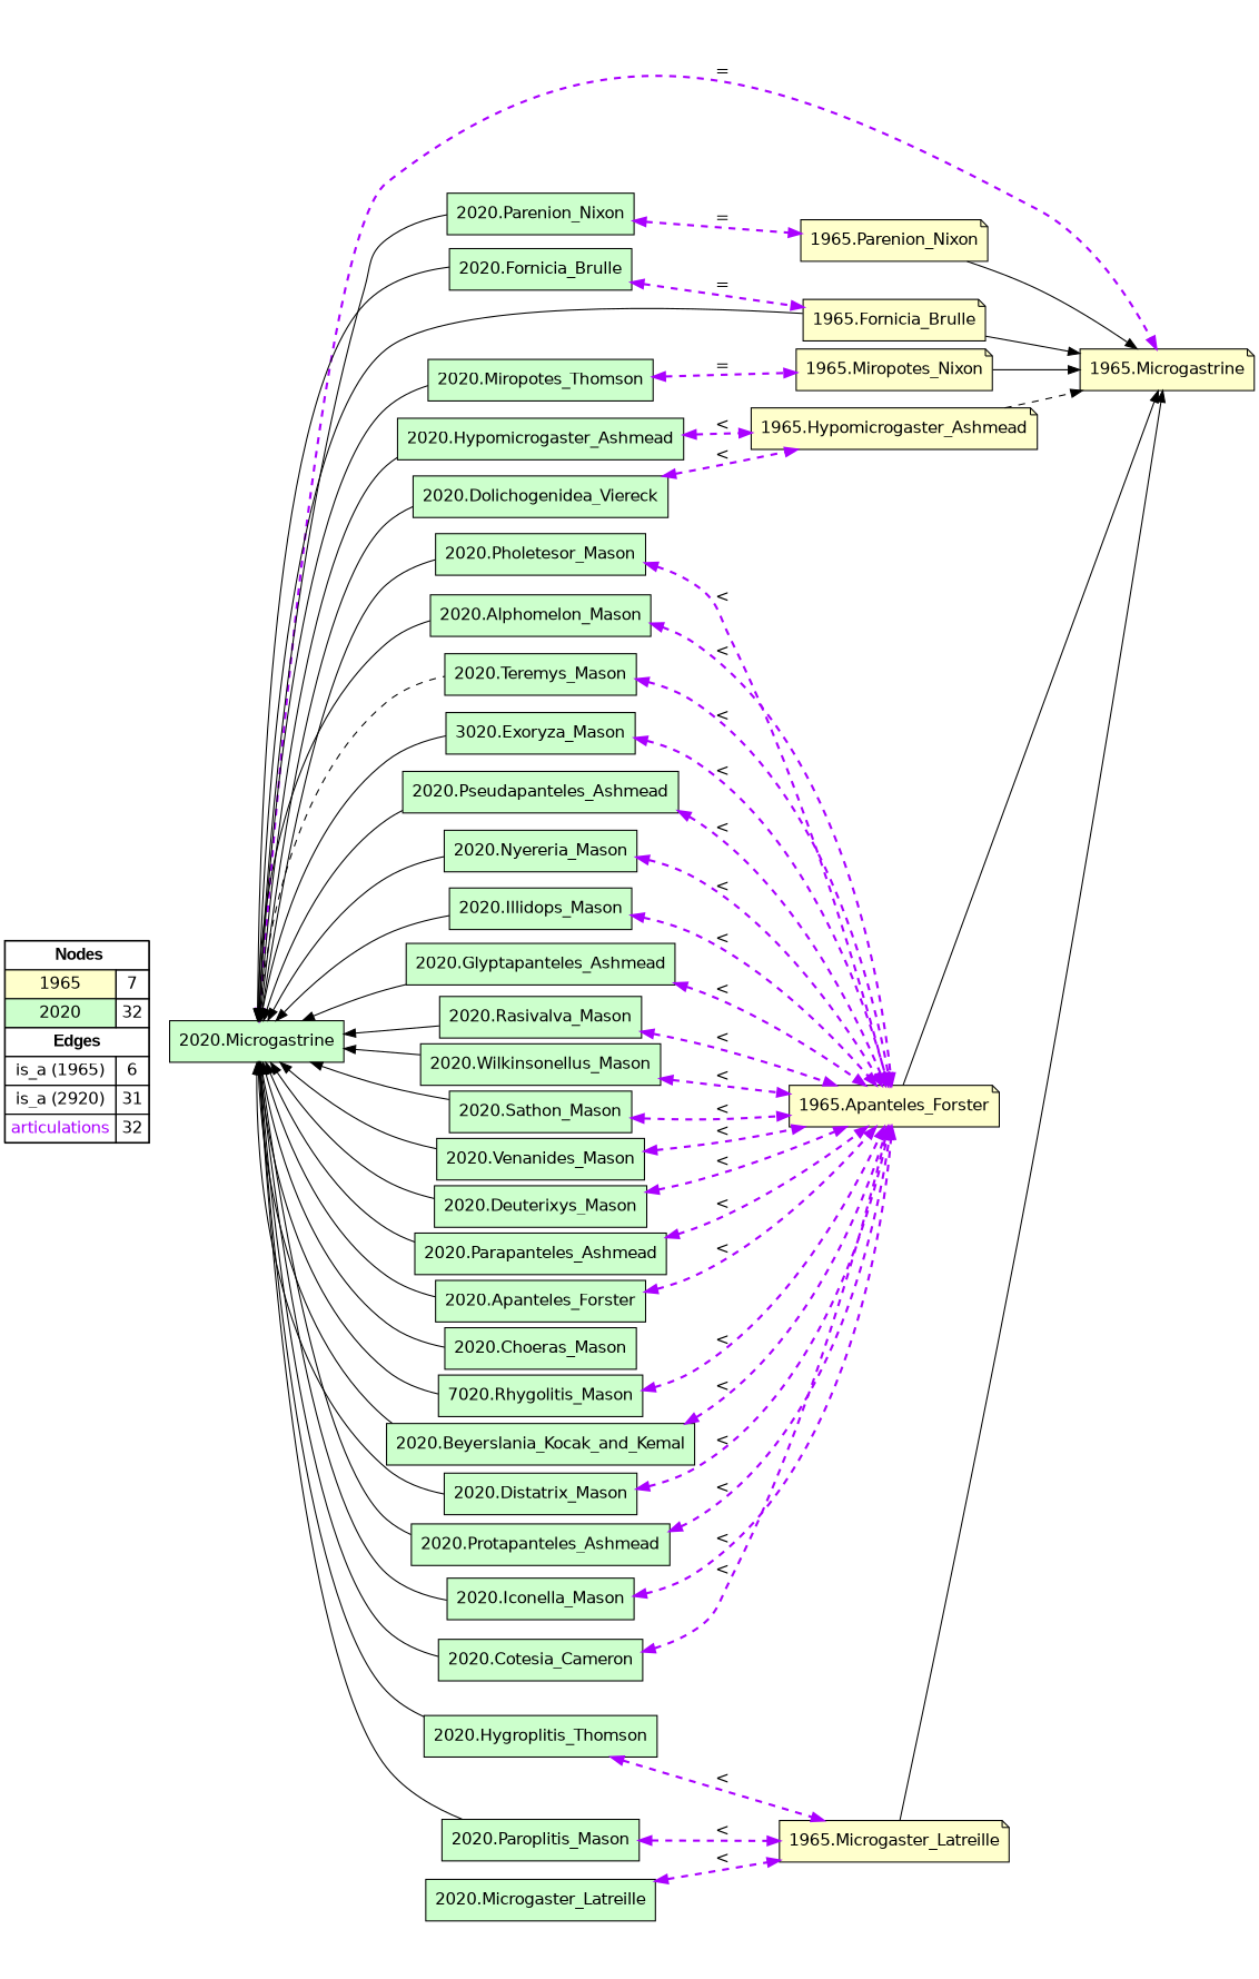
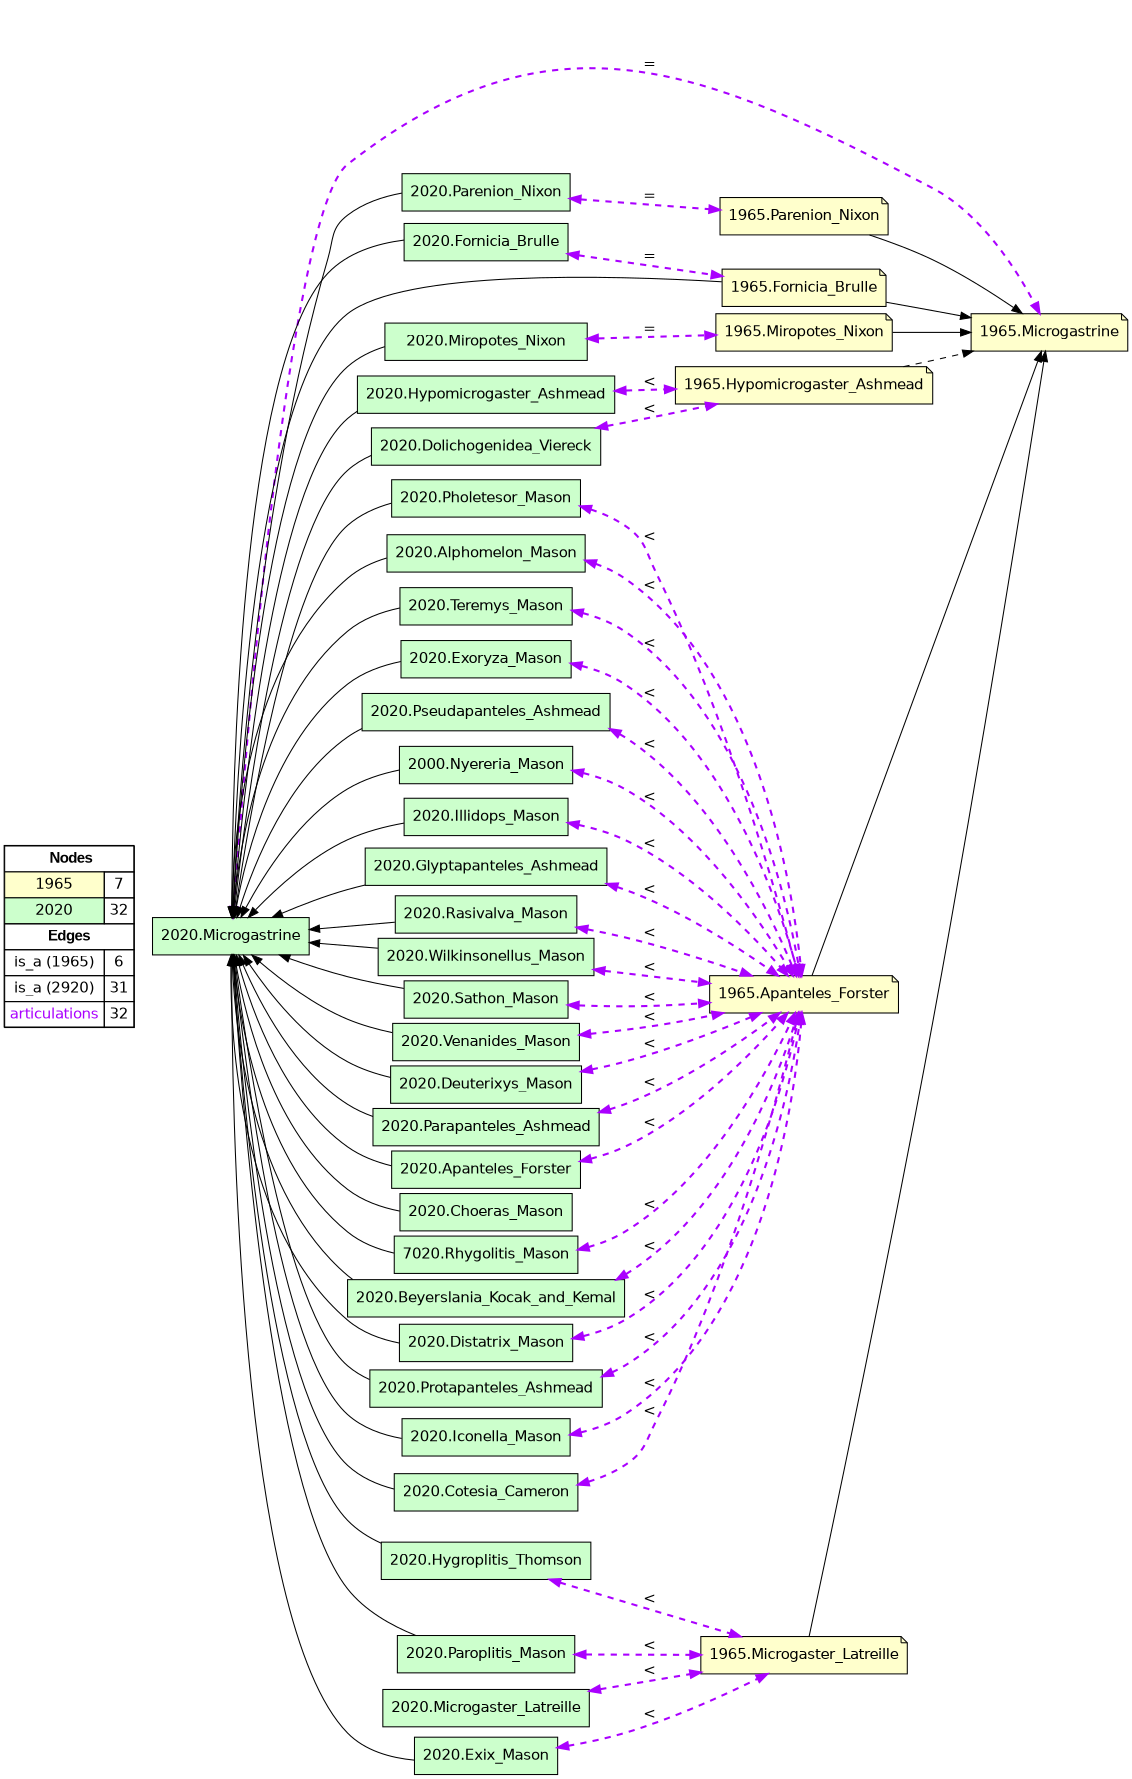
  digraph {
    rankdir=LR
    node [fillcolor="#CCFFCC" fontname=helvetica shape=box style=filled]
    edge [color="#000000" constraint=true dir=both penwidth=1 style=solid]
    n1 [fillcolor=white label=<   <TABLE BORDER="0" CELLBORDER="1" CELLSPACING="0" CELLPADDING="4">  <TR> <TD COLSPAN="2"><font face="Arial Black"> Nodes</font></TD> </TR>  <TR>   <TD bgcolor="#FFFFCC" fontname="helvetica">1965</TD>   <TD>7</TD>   </TR>  <TR>   <TD bgcolor="#CCFFCC" fontname="helvetica">2020</TD>   <TD>32</TD>   </TR>  <TR> <TD COLSPAN="2"><font face = "Arial Black"> Edges </font></TD> </TR>  <TR>   <TD><font color ="#000000">is_a (1965)</font></TD><TD>6</TD> </TR> <TR>   <TD><font color ="#000000">is_a (2920)</font></TD><TD>31</TD> </TR> <TR>   <TD><font color ="#AA00FF">articulations</font></TD><TD>32</TD> </TR> </TABLE>   > margin=0]
    "1965.Hypomicrogaster_Ashmead" [fillcolor="#FFFFCC" shape=note]
    "1965.Microgastrine" [fillcolor="#FFFFCC" shape=note]
    "1965.Miropotes_Nixon" [fillcolor="#FFFFCC" shape=note]
    "1965.Parenion_Nixon" [fillcolor="#FFFFCC" shape=note]
    "1965.Apanteles_Forster" [fillcolor="#FFFFCC" shape=note]
    "1965.Fornicia_Brulle" [fillcolor="#FFFFCC" shape=note]
    "1965.Microgaster_Latreille" [fillcolor="#FFFFCC" shape=note]
    "2020.Microgaster_Latreille"
    "2020.Illidops_Mason"
    "2020.Glyptapanteles_Ashmead"
    "2020.Rasivalva_Mason"
    "2020.Parenion_Nixon"
    "2020.Sathon_Mason"
    "2020.Venanides_Mason"
    "2020.Deuterixys_Mason"
-   "2020.Miropotes_Nixon" [label="2020.Miropotes_Thomson"]
+   "2020.Miropotes_Nixon"
    "2020.Apanteles_Forster"
    "2020.Dolichogenidea_Viereck"
    "2020.Hygroplitis_Thomson"
    "2020.Beyerslania_Kocak_and_Kemal"
    "2020.Distatrix_Mason"
    "2020.Hypomicrogaster_Ashmead"
    "2020.Fornicia_Brulle"
    "2020.Cotesia_Cameron"
    "2020.Pholetesor_Mason"
    "2020.Alphomelon_Mason"
    "2020.Teremys_Mason"
-   "2020.Exoryza_Mason" [label="3020.Exoryza_Mason"]
+   "2020.Exoryza_Mason"
    "2020.Microgastrine"
    "2020.Choeras_Mason"
    "2020.Paroplitis_Mason"
    "2020.Pseudapanteles_Ashmead"
-   "2020.Nyereria_Mason"
+   "2020.Nyereria_Mason" [label="2000.Nyereria_Mason"]
    "2020.Wilkinsonellus_Mason"
    "2020.Parapanteles_Ashmead"
    n37 [label="7020.Rhygolitis_Mason"]
    "2020.Protapanteles_Ashmead"
    "2020.Iconella_Mason"
+   "2020.Exix_Mason"
    subgraph sub_1 {
      rank=source
      n1
    }
    "1965.Hypomicrogaster_Ashmead" -> "1965.Microgastrine" [dir=forward style=dashed]
    "1965.Miropotes_Nixon" -> "1965.Microgastrine" [dir=forward]
    "1965.Parenion_Nixon" -> "1965.Microgastrine" [dir=forward]
    "1965.Apanteles_Forster" -> "1965.Microgastrine" [dir=forward]
    "1965.Fornicia_Brulle" -> "1965.Microgastrine" [dir=forward]
    "1965.Microgaster_Latreille" -> "1965.Microgastrine" [dir=forward]
    "2020.Microgaster_Latreille" -> "1965.Microgaster_Latreille" [color="#AA00FF" label="<" penwidth=2 style=dashed]
    "2020.Illidops_Mason" -> "1965.Apanteles_Forster" [color="#AA00FF" label="<" penwidth=2 style=dashed]
    "2020.Glyptapanteles_Ashmead" -> "1965.Apanteles_Forster" [color="#AA00FF" label="<" penwidth=2 style=dashed]
    "2020.Rasivalva_Mason" -> "1965.Apanteles_Forster" [color="#AA00FF" label="<" penwidth=2 style=dashed]
    "2020.Parenion_Nixon" -> "1965.Parenion_Nixon" [color="#AA00FF" label="=" penwidth=2 style=dashed]
    "2020.Sathon_Mason" -> "1965.Apanteles_Forster" [color="#AA00FF" label="<" penwidth=2 style=dashed]
    "2020.Venanides_Mason" -> "1965.Apanteles_Forster" [color="#AA00FF" label="<" penwidth=2 style=dashed]
    "2020.Deuterixys_Mason" -> "1965.Apanteles_Forster" [color="#AA00FF" label="<" penwidth=2 style=dashed]
    "2020.Miropotes_Nixon" -> "1965.Miropotes_Nixon" [color="#AA00FF" label="=" penwidth=2 style=dashed]
    "2020.Apanteles_Forster" -> "1965.Apanteles_Forster" [color="#AA00FF" label="<" penwidth=2 style=dashed]
    "2020.Dolichogenidea_Viereck" -> "1965.Hypomicrogaster_Ashmead" [color="#AA00FF" label="<" penwidth=2 style=dashed]
    "2020.Hygroplitis_Thomson" -> "1965.Microgaster_Latreille" [color="#AA00FF" label="<" penwidth=2 style=dashed]
    "2020.Beyerslania_Kocak_and_Kemal" -> "1965.Apanteles_Forster" [color="#AA00FF" label="<" penwidth=2 style=dashed]
    "2020.Distatrix_Mason" -> "1965.Apanteles_Forster" [color="#AA00FF" label="<" penwidth=2 style=dashed]
    "2020.Hypomicrogaster_Ashmead" -> "1965.Hypomicrogaster_Ashmead" [color="#AA00FF" label="<" penwidth=2 style=dashed]
    "2020.Fornicia_Brulle" -> "1965.Fornicia_Brulle" [color="#AA00FF" label="=" penwidth=2 style=dashed]
    "2020.Cotesia_Cameron" -> "1965.Apanteles_Forster" [color="#AA00FF" label="<" penwidth=2 style=dashed]
    "2020.Pholetesor_Mason" -> "1965.Apanteles_Forster" [color="#AA00FF" label="<" penwidth=2 style=dashed]
    "2020.Alphomelon_Mason" -> "1965.Apanteles_Forster" [color="#AA00FF" label="<" penwidth=2 style=dashed]
    "2020.Teremys_Mason" -> "1965.Apanteles_Forster" [color="#AA00FF" label="<" penwidth=2 style=dashed]
    "2020.Exoryza_Mason" -> "1965.Apanteles_Forster" [color="#AA00FF" label="<" penwidth=2 style=dashed]
    "2020.Microgastrine" -> "1965.Microgastrine" [color="#AA00FF" label="=" penwidth=2 style=dashed]
    "2020.Microgastrine" -> "1965.Fornicia_Brulle" [dir=back]
    "2020.Microgastrine" -> "2020.Illidops_Mason" [dir=back]
    "2020.Microgastrine" -> "2020.Glyptapanteles_Ashmead" [dir=back]
    "2020.Microgastrine" -> "2020.Rasivalva_Mason" [dir=back]
    "2020.Microgastrine" -> "2020.Parenion_Nixon" [dir=back]
    "2020.Microgastrine" -> "2020.Sathon_Mason" [dir=back]
    "2020.Microgastrine" -> "2020.Venanides_Mason" [dir=back]
    "2020.Microgastrine" -> "2020.Deuterixys_Mason" [dir=back]
    "2020.Microgastrine" -> "2020.Miropotes_Nixon" [dir=back]
    "2020.Microgastrine" -> "2020.Apanteles_Forster" [dir=back]
    "2020.Microgastrine" -> "2020.Dolichogenidea_Viereck" [dir=back]
    "2020.Microgastrine" -> "2020.Hygroplitis_Thomson" [dir=back]
    "2020.Microgastrine" -> "2020.Beyerslania_Kocak_and_Kemal" [dir=back]
    "2020.Microgastrine" -> "2020.Distatrix_Mason" [dir=back]
    "2020.Microgastrine" -> "2020.Hypomicrogaster_Ashmead" [dir=back]
    "2020.Microgastrine" -> "2020.Fornicia_Brulle" [dir=back]
    "2020.Microgastrine" -> "2020.Cotesia_Cameron" [dir=back]
    "2020.Microgastrine" -> "2020.Pholetesor_Mason" [dir=back]
    "2020.Microgastrine" -> "2020.Alphomelon_Mason" [dir=back]
-   "2020.Microgastrine" -> "2020.Teremys_Mason" [dir=back style=dashed]
+   "2020.Microgastrine" -> "2020.Teremys_Mason" [dir=back]
    "2020.Microgastrine" -> "2020.Exoryza_Mason" [dir=back]
    "2020.Microgastrine" -> "2020.Choeras_Mason" [dir=back]
    "2020.Microgastrine" -> "2020.Paroplitis_Mason" [dir=back]
    "2020.Microgastrine" -> "2020.Pseudapanteles_Ashmead" [dir=back]
    "2020.Microgastrine" -> "2020.Nyereria_Mason" [dir=back]
    "2020.Microgastrine" -> "2020.Wilkinsonellus_Mason" [dir=back]
    "2020.Microgastrine" -> "2020.Parapanteles_Ashmead" [dir=back]
    "2020.Microgastrine" -> n37 [dir=back]
    "2020.Microgastrine" -> "2020.Protapanteles_Ashmead" [dir=back]
    "2020.Microgastrine" -> "2020.Iconella_Mason" [dir=back]
+   "2020.Microgastrine" -> "2020.Exix_Mason" [dir=back]
    "2020.Paroplitis_Mason" -> "1965.Microgaster_Latreille" [color="#AA00FF" label="<" penwidth=2 style=dashed]
    "2020.Pseudapanteles_Ashmead" -> "1965.Apanteles_Forster" [color="#AA00FF" label="<" penwidth=2 style=dashed]
    "2020.Nyereria_Mason" -> "1965.Apanteles_Forster" [color="#AA00FF" label="<" penwidth=2 style=dashed]
    "2020.Wilkinsonellus_Mason" -> "1965.Apanteles_Forster" [color="#AA00FF" label="<" penwidth=2 style=dashed]
    "2020.Parapanteles_Ashmead" -> "1965.Apanteles_Forster" [color="#AA00FF" label="<" penwidth=2 style=dashed]
    n37 -> "1965.Apanteles_Forster" [color="#AA00FF" label="<" penwidth=2 style=dashed]
    "2020.Protapanteles_Ashmead" -> "1965.Apanteles_Forster" [color="#AA00FF" label="<" penwidth=2 style=dashed]
    "2020.Iconella_Mason" -> "1965.Apanteles_Forster" [color="#AA00FF" label="<" penwidth=2 style=dashed]
+   "2020.Exix_Mason" -> "1965.Microgaster_Latreille" [color="#AA00FF" label="<" penwidth=2 style=dashed]
  }
